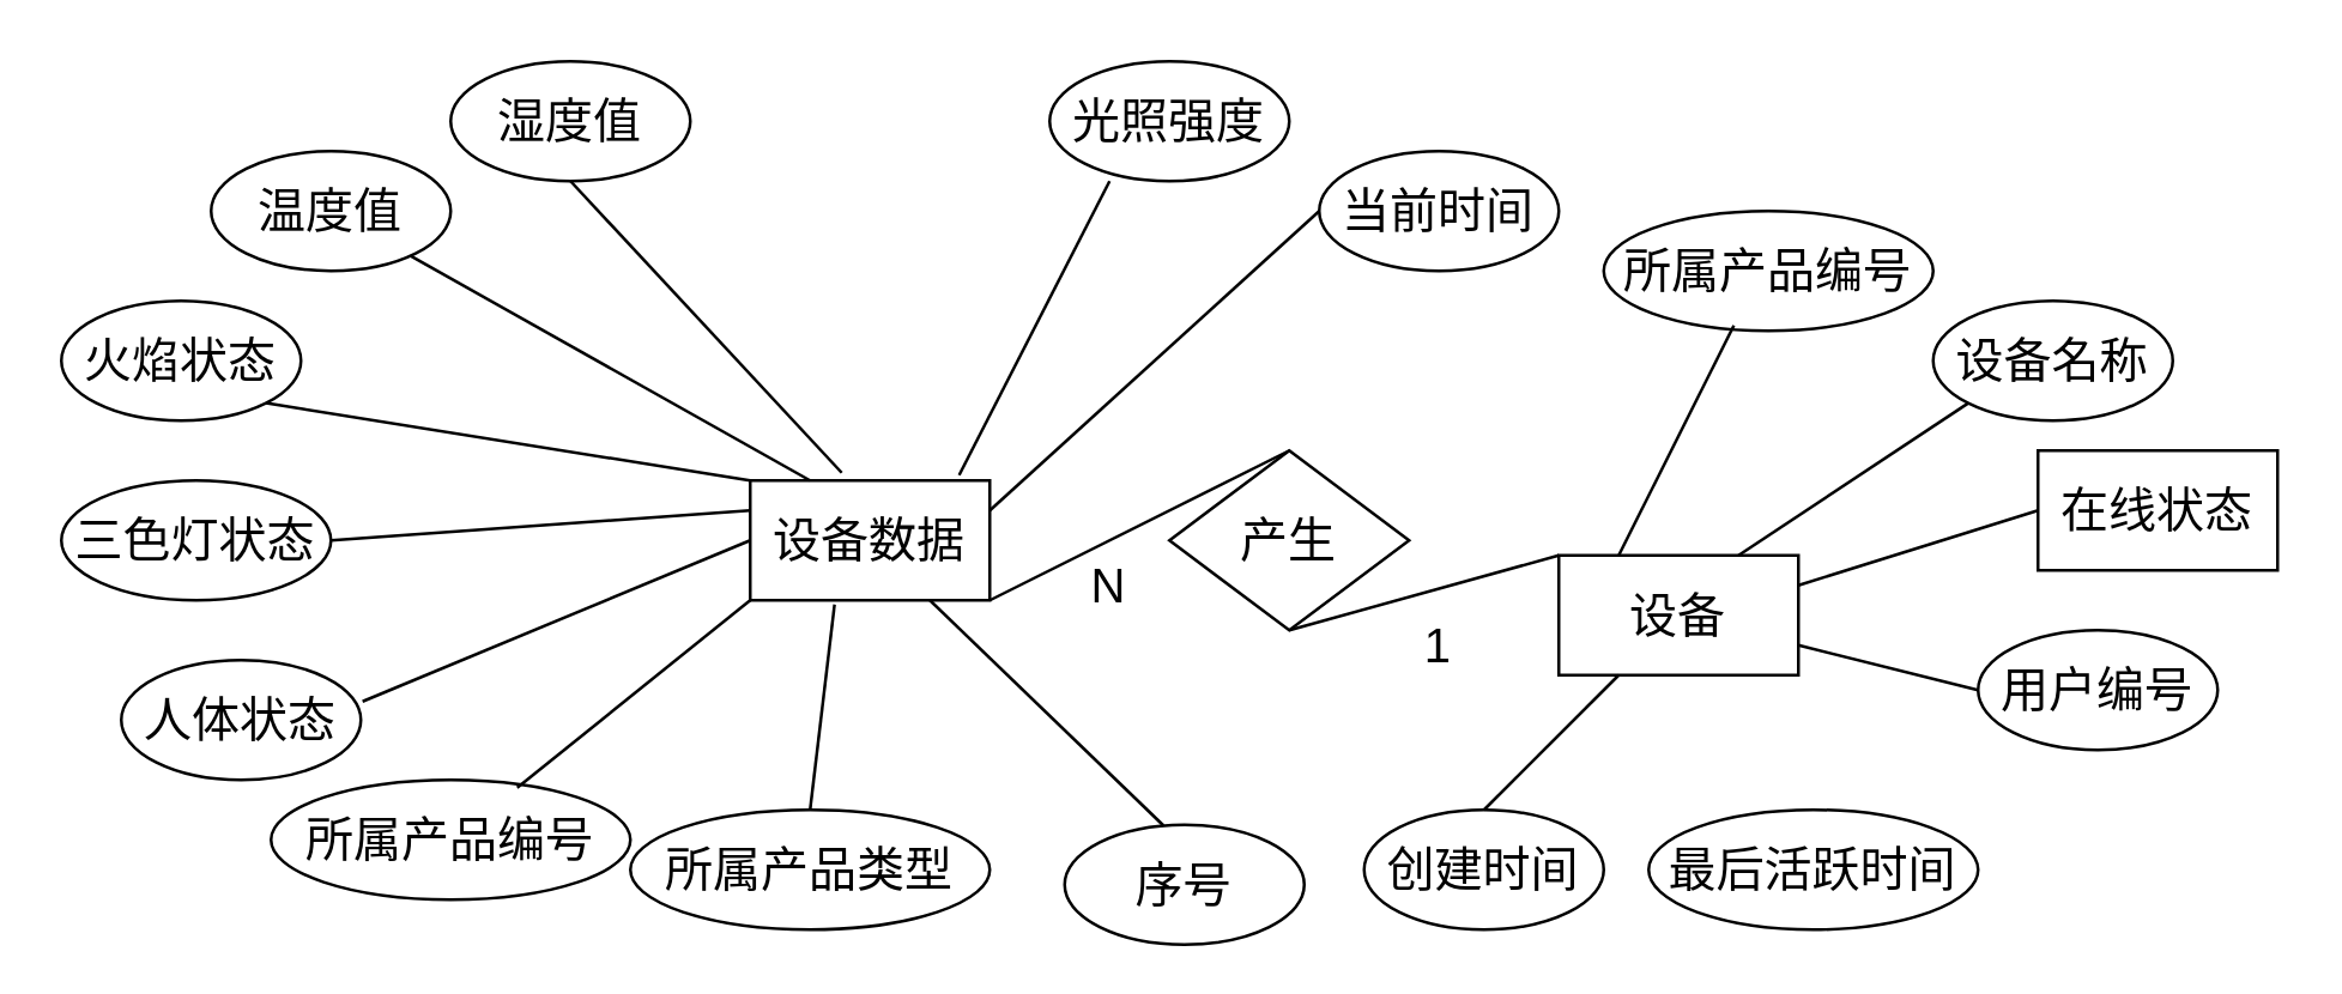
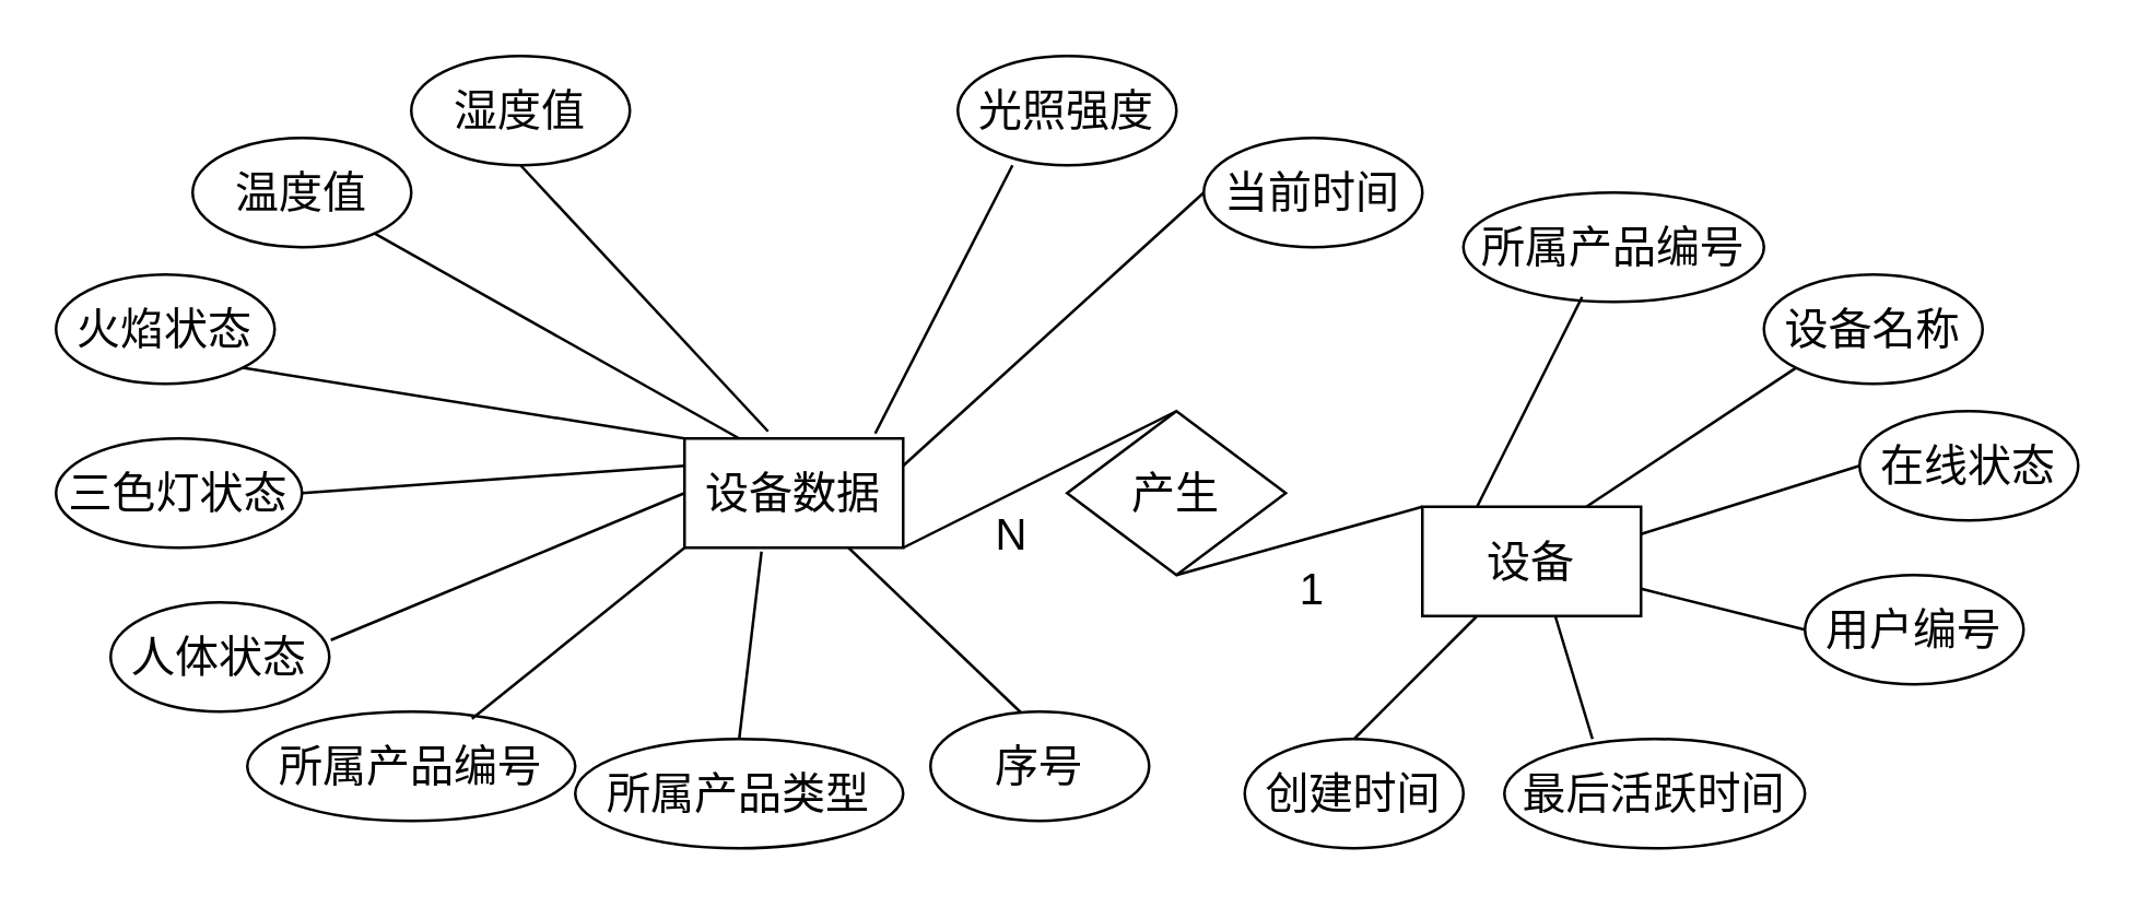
  <mxCell id="0" />
  <mxCell id="1" parent="0" />
  <mxCell id="2" value="&lt;font style=&quot;font-size: 16px;&quot;&gt;设备数据&lt;/font&gt;" style="rounded=0;whiteSpace=wrap;html=1;" vertex="1" parent="1"><mxGeometry x="250" y="160" width="80" height="40" as="geometry" /></mxCell>
  <mxCell id="3" value="&lt;font style=&quot;font-size: 16px;&quot;&gt;设备&lt;/font&gt;" style="rounded=0;whiteSpace=wrap;html=1;" vertex="1" parent="1"><mxGeometry x="520" y="185" width="80" height="40" as="geometry" /></mxCell>
  <mxCell id="4" value="&lt;p class=&quot;MsoNormal&quot;&gt;&lt;font face=&quot;Helvetica&quot; style=&quot;font-size: 16px;&quot;&gt;设备名称&lt;/font&gt;&lt;/p&gt;" style="ellipse;whiteSpace=wrap;html=1;" vertex="1" parent="1"><mxGeometry x="645" y="100" width="80" height="40" as="geometry" /></mxCell>
- <mxCell id="5" value="&lt;p class=&quot;MsoNormal&quot;&gt;&lt;font face=&quot;Helvetica&quot; style=&quot;font-size: 16px;&quot;&gt;在线状态&lt;/font&gt;&lt;/p&gt;" style="whiteSpace=wrap;html=1;rounded=0;" vertex="1" parent="1"><mxGeometry x="680" y="150" width="80" height="40" as="geometry" /></mxCell>
+ <mxCell id="5" value="&lt;p class=&quot;MsoNormal&quot;&gt;&lt;font face=&quot;Helvetica&quot; style=&quot;font-size: 16px;&quot;&gt;在线状态&lt;/font&gt;&lt;/p&gt;" style="ellipse;whiteSpace=wrap;html=1;" vertex="1" parent="1"><mxGeometry x="680" y="150" width="80" height="40" as="geometry" /></mxCell>
  <mxCell id="6" value="&lt;p class=&quot;MsoNormal&quot;&gt;&lt;font face=&quot;Helvetica&quot; style=&quot;font-size: 16px;&quot;&gt;用户编号&lt;/font&gt;&lt;/p&gt;" style="ellipse;whiteSpace=wrap;html=1;" vertex="1" parent="1"><mxGeometry x="660" y="210" width="80" height="40" as="geometry" /></mxCell>
  <mxCell id="7" value="&lt;p class=&quot;MsoNormal&quot;&gt;&lt;font face=&quot;Helvetica&quot; style=&quot;font-size: 16px;&quot;&gt;最后活跃时间&lt;/font&gt;&lt;/p&gt;" style="ellipse;whiteSpace=wrap;html=1;" vertex="1" parent="1"><mxGeometry x="550" y="270" width="110" height="40" as="geometry" /></mxCell>
  <mxCell id="8" value="&lt;p class=&quot;MsoNormal&quot;&gt;&lt;font face=&quot;Helvetica&quot; style=&quot;font-size: 16px;&quot;&gt;所属产品编号&lt;/font&gt;&lt;/p&gt;" style="ellipse;whiteSpace=wrap;html=1;" vertex="1" parent="1"><mxGeometry x="535" y="70" width="110" height="40" as="geometry" /></mxCell>
  <mxCell id="9" value="&lt;p class=&quot;MsoNormal&quot;&gt;&lt;span style=&quot;color: rgb(0, 0, 0);&quot;&gt;&lt;font face=&quot;Helvetica&quot; style=&quot;font-size: 16px;&quot;&gt;创建时间&lt;/font&gt;&lt;/span&gt;&lt;/p&gt;" style="ellipse;whiteSpace=wrap;html=1;" vertex="1" parent="1"><mxGeometry x="455" y="270" width="80" height="40" as="geometry" /></mxCell>
  <mxCell id="10" value="" style="endArrow=none;html=1;rounded=0;entryX=0.395;entryY=0.955;entryDx=0;entryDy=0;entryPerimeter=0;exitX=0.25;exitY=0;exitDx=0;exitDy=0;" edge="1" parent="1" source="3" target="8"><mxGeometry width="50" height="50" relative="1" as="geometry"><mxPoint x="380" y="320" as="sourcePoint" /><mxPoint x="420" y="280" as="targetPoint" /></mxGeometry></mxCell>
  <mxCell id="11" value="" style="endArrow=none;html=1;rounded=0;entryX=0;entryY=1;entryDx=0;entryDy=0;exitX=0.75;exitY=0;exitDx=0;exitDy=0;" edge="1" parent="1" source="3" target="4"><mxGeometry width="50" height="50" relative="1" as="geometry"><mxPoint x="410" y="339.5" as="sourcePoint" /><mxPoint x="468" y="280.5" as="targetPoint" /></mxGeometry></mxCell>
  <mxCell id="12" value="" style="endArrow=none;html=1;rounded=0;entryX=0;entryY=0.5;entryDx=0;entryDy=0;exitX=1;exitY=0.25;exitDx=0;exitDy=0;" edge="1" parent="1" source="3" target="5"><mxGeometry width="50" height="50" relative="1" as="geometry"><mxPoint x="408" y="355.5" as="sourcePoint" /><mxPoint x="510" y="310" as="targetPoint" /></mxGeometry></mxCell>
  <mxCell id="13" value="" style="endArrow=none;html=1;rounded=0;entryX=0;entryY=0.5;entryDx=0;entryDy=0;exitX=1;exitY=0.75;exitDx=0;exitDy=0;" edge="1" parent="1" source="3" target="6"><mxGeometry width="50" height="50" relative="1" as="geometry"><mxPoint x="408" y="370" as="sourcePoint" /><mxPoint x="540" y="344.5" as="targetPoint" /></mxGeometry></mxCell>
+ <mxCell id="14" value="" style="endArrow=none;html=1;rounded=0;entryX=0.293;entryY=0;entryDx=0;entryDy=0;entryPerimeter=0;exitX=0.607;exitY=0.995;exitDx=0;exitDy=0;exitPerimeter=0;" edge="1" parent="1" source="3" target="7"><mxGeometry width="50" height="50" relative="1" as="geometry"><mxPoint x="720" y="210" as="sourcePoint" /><mxPoint x="522" y="390" as="targetPoint" /></mxGeometry></mxCell>
  <mxCell id="15" value="" style="endArrow=none;html=1;rounded=0;entryX=0.5;entryY=0;entryDx=0;entryDy=0;exitX=0.25;exitY=1;exitDx=0;exitDy=0;" edge="1" parent="1" source="3" target="9"><mxGeometry width="50" height="50" relative="1" as="geometry"><mxPoint x="400" y="380" as="sourcePoint" /><mxPoint x="510" y="440" as="targetPoint" /></mxGeometry></mxCell>
  <mxCell id="16" value="&lt;span style=&quot;font-size: 16px;&quot;&gt;产生&lt;/span&gt;" style="rhombus;whiteSpace=wrap;html=1;" vertex="1" parent="1"><mxGeometry x="390" y="150" width="80" height="60" as="geometry" /></mxCell>
  <mxCell id="17" value="" style="endArrow=none;html=1;rounded=0;entryX=0.5;entryY=1;entryDx=0;entryDy=0;exitX=0;exitY=0;exitDx=0;exitDy=0;" edge="1" parent="1" source="3" target="16"><mxGeometry width="50" height="50" relative="1" as="geometry"><mxPoint x="330" y="330" as="sourcePoint" /><mxPoint x="380" y="280" as="targetPoint" /></mxGeometry></mxCell>
  <mxCell id="18" value="" style="endArrow=none;html=1;rounded=0;entryX=1;entryY=1;entryDx=0;entryDy=0;exitX=0.5;exitY=0;exitDx=0;exitDy=0;" edge="1" parent="1" source="16" target="2"><mxGeometry width="50" height="50" relative="1" as="geometry"><mxPoint x="328.95" y="230" as="sourcePoint" /><mxPoint x="328.95" y="190" as="targetPoint" /></mxGeometry></mxCell>
  <mxCell id="19" value="&lt;p class=&quot;MsoNormal&quot;&gt;&lt;font face=&quot;Helvetica&quot; style=&quot;font-size: 16px;&quot;&gt;三色灯状态&lt;/font&gt;&lt;/p&gt;" style="ellipse;whiteSpace=wrap;html=1;" vertex="1" parent="1"><mxGeometry x="20" y="160" width="90" height="40" as="geometry" /></mxCell>
  <mxCell id="20" value="&lt;p class=&quot;MsoNormal&quot;&gt;&lt;font face=&quot;Helvetica&quot; style=&quot;font-size: 16px;&quot;&gt;人体状态&lt;/font&gt;&lt;/p&gt;" style="ellipse;whiteSpace=wrap;html=1;" vertex="1" parent="1"><mxGeometry x="40" y="220" width="80" height="40" as="geometry" /></mxCell>
  <mxCell id="21" value="&lt;p class=&quot;MsoNormal&quot;&gt;&lt;font face=&quot;Helvetica&quot; style=&quot;font-size: 16px;&quot;&gt;温度值&lt;/font&gt;&lt;/p&gt;" style="ellipse;whiteSpace=wrap;html=1;" vertex="1" parent="1"><mxGeometry x="70" y="50" width="80" height="40" as="geometry" /></mxCell>
  <mxCell id="22" value="&lt;p class=&quot;MsoNormal&quot;&gt;&lt;font face=&quot;Helvetica&quot; style=&quot;font-size: 16px;&quot;&gt;湿度值&lt;/font&gt;&lt;/p&gt;" style="ellipse;whiteSpace=wrap;html=1;" vertex="1" parent="1"><mxGeometry x="150" y="20" width="80" height="40" as="geometry" /></mxCell>
  <mxCell id="23" value="&lt;p class=&quot;MsoNormal&quot;&gt;&lt;font face=&quot;Helvetica&quot; style=&quot;font-size: 16px;&quot;&gt;所属产品编号&lt;/font&gt;&lt;/p&gt;" style="ellipse;whiteSpace=wrap;html=1;" vertex="1" parent="1"><mxGeometry x="90" y="260" width="120" height="40" as="geometry" /></mxCell>
  <mxCell id="24" value="&lt;p class=&quot;MsoNormal&quot;&gt;&lt;font face=&quot;Helvetica&quot; style=&quot;font-size: 16px;&quot;&gt;火焰状态&lt;/font&gt;&lt;/p&gt;" style="ellipse;whiteSpace=wrap;html=1;" vertex="1" parent="1"><mxGeometry x="20" y="100" width="80" height="40" as="geometry" /></mxCell>
  <mxCell id="25" value="&lt;p class=&quot;MsoNormal&quot;&gt;&lt;font face=&quot;Helvetica&quot; style=&quot;font-size: 16px;&quot;&gt;所属产品类型&lt;/font&gt;&lt;/p&gt;" style="ellipse;whiteSpace=wrap;html=1;" vertex="1" parent="1"><mxGeometry x="210" y="270" width="120" height="40" as="geometry" /></mxCell>
  <mxCell id="26" value="&lt;p class=&quot;MsoNormal&quot;&gt;&lt;font face=&quot;Helvetica&quot; style=&quot;font-size: 16px;&quot;&gt;光照强度&lt;/font&gt;&lt;/p&gt;" style="ellipse;whiteSpace=wrap;html=1;" vertex="1" parent="1"><mxGeometry x="350" y="20" width="80" height="40" as="geometry" /></mxCell>
- <mxCell id="27" value="&lt;p class=&quot;MsoNormal&quot;&gt;&lt;font face=&quot;Helvetica&quot; style=&quot;font-size: 16px;&quot;&gt;序号&lt;/font&gt;&lt;/p&gt;" style="ellipse;whiteSpace=wrap;html=1;" vertex="1" parent="1"><mxGeometry x="355" y="275" width="80" height="40" as="geometry" /></mxCell>
+ <mxCell id="27" value="&lt;p class=&quot;MsoNormal&quot;&gt;&lt;font face=&quot;Helvetica&quot; style=&quot;font-size: 16px;&quot;&gt;序号&lt;/font&gt;&lt;/p&gt;" style="ellipse;whiteSpace=wrap;html=1;" vertex="1" parent="1"><mxGeometry x="340" y="260" width="80" height="40" as="geometry" /></mxCell>
  <mxCell id="28" value="&lt;p class=&quot;MsoNormal&quot;&gt;&lt;font style=&quot;font-size: 16px;&quot;&gt;当前时间&lt;/font&gt;&lt;/p&gt;" style="ellipse;whiteSpace=wrap;html=1;" vertex="1" parent="1"><mxGeometry x="440" y="50" width="80" height="40" as="geometry" /></mxCell>
  <mxCell id="29" value="" style="endArrow=none;html=1;rounded=0;exitX=0.412;exitY=0.005;exitDx=0;exitDy=0;entryX=0.75;entryY=1;entryDx=0;entryDy=0;exitPerimeter=0;" edge="1" parent="1" source="27" target="2"><mxGeometry width="50" height="50" relative="1" as="geometry"><mxPoint x="220" y="190" as="sourcePoint" /><mxPoint x="270" y="140" as="targetPoint" /></mxGeometry></mxCell>
  <mxCell id="30" value="" style="endArrow=none;html=1;rounded=0;exitX=0.5;exitY=0;exitDx=0;exitDy=0;entryX=0.352;entryY=1.035;entryDx=0;entryDy=0;entryPerimeter=0;" edge="1" parent="1" source="25" target="2"><mxGeometry width="50" height="50" relative="1" as="geometry"><mxPoint x="210" y="130" as="sourcePoint" /><mxPoint x="290" y="150" as="targetPoint" /></mxGeometry></mxCell>
  <mxCell id="31" value="" style="endArrow=none;html=1;rounded=0;exitX=0.685;exitY=0.065;exitDx=0;exitDy=0;entryX=0;entryY=1;entryDx=0;entryDy=0;exitPerimeter=0;" edge="1" parent="1" source="23" target="2"><mxGeometry width="50" height="50" relative="1" as="geometry"><mxPoint x="240" y="90" as="sourcePoint" /><mxPoint x="340" as="targetPoint" y="110" /></mxGeometry></mxCell>
  <mxCell id="32" value="" style="endArrow=none;html=1;rounded=0;exitX=1.007;exitY=0.345;exitDx=0;exitDy=0;entryX=0;entryY=0.5;entryDx=0;entryDy=0;exitPerimeter=0;" edge="1" parent="1" source="20" target="2"><mxGeometry width="50" height="50" relative="1" as="geometry"><mxPoint x="108.284" y="224.142" as="sourcePoint" /><mxPoint x="250" y="160" as="targetPoint" /></mxGeometry></mxCell>
  <mxCell id="33" value="" style="endArrow=none;html=1;rounded=0;exitX=1;exitY=0.5;exitDx=0;exitDy=0;entryX=0;entryY=0.25;entryDx=0;entryDy=0;" edge="1" parent="1" source="19" target="2"><mxGeometry width="50" height="50" relative="1" as="geometry"><mxPoint x="300" y="30" as="sourcePoint" /><mxPoint x="400" y="50" as="targetPoint" /></mxGeometry></mxCell>
  <mxCell id="34" value="" style="endArrow=none;html=1;rounded=0;exitX=1;exitY=1;exitDx=0;exitDy=0;entryX=0;entryY=0;entryDx=0;entryDy=0;" edge="1" parent="1" source="24" target="2"><mxGeometry width="50" height="50" relative="1" as="geometry"><mxPoint x="330" y="20" as="sourcePoint" /><mxPoint x="430" y="40" as="targetPoint" /></mxGeometry></mxCell>
  <mxCell id="35" value="" style="endArrow=none;html=1;rounded=0;entryX=0.25;entryY=0;entryDx=0;entryDy=0;" edge="1" parent="1" source="21" target="2"><mxGeometry width="50" height="50" relative="1" as="geometry"><mxPoint x="374" y="60" as="sourcePoint" /><mxPoint x="474" y="80" as="targetPoint" /></mxGeometry></mxCell>
  <mxCell id="36" value="" style="endArrow=none;html=1;rounded=0;exitX=0.5;exitY=1;exitDx=0;exitDy=0;exitPerimeter=0;entryX=0.382;entryY=-0.065;entryDx=0;entryDy=0;entryPerimeter=0;" edge="1" parent="1" source="22" target="2"><mxGeometry width="50" height="50" relative="1" as="geometry"><mxPoint x="412" y="14" as="sourcePoint" /><mxPoint x="280" y="150" as="targetPoint" /></mxGeometry></mxCell>
  <mxCell id="37" value="" style="endArrow=none;html=1;rounded=0;exitX=0.25;exitY=1;exitDx=0;exitDy=0;entryX=0.872;entryY=-0.045;entryDx=0;entryDy=0;exitPerimeter=0;entryPerimeter=0;" edge="1" parent="1" source="26" target="2"><mxGeometry width="50" height="50" relative="1" as="geometry"><mxPoint x="480" y="100" as="sourcePoint" /><mxPoint x="384" y="150" as="targetPoint" /></mxGeometry></mxCell>
  <mxCell id="38" value="" style="endArrow=none;html=1;rounded=0;exitX=0;exitY=0.5;exitDx=0;exitDy=0;entryX=1;entryY=0.25;entryDx=0;entryDy=0;" edge="1" parent="1" source="28" target="2"><mxGeometry width="50" height="50" relative="1" as="geometry"><mxPoint x="500" y="150" as="sourcePoint" /><mxPoint x="384" y="160" as="targetPoint" /></mxGeometry></mxCell>
  <mxCell id="39" value="&lt;span style=&quot;font-size: 16px;&quot;&gt;1&lt;/span&gt;" style="text;html=1;align=center;verticalAlign=middle;whiteSpace=wrap;rounded=0;" vertex="1" parent="1"><mxGeometry x="450" y="200" width="60" height="30" as="geometry" /></mxCell>
  <mxCell id="40" value="&lt;span style=&quot;font-size: 16px;&quot;&gt;N&lt;/span&gt;" style="text;html=1;align=center;verticalAlign=middle;whiteSpace=wrap;rounded=0;" vertex="1" parent="1"><mxGeometry x="340" y="180" width="60" height="30" as="geometry" /></mxCell>
  <mxCell id="41" style="edgeStyle=orthogonalEdgeStyle;rounded=0;orthogonalLoop=1;jettySize=auto;html=1;exitX=0.5;exitY=1;exitDx=0;exitDy=0;" edge="1" parent="1" source="7" target="7"><mxGeometry relative="1" as="geometry" /></mxCell>
